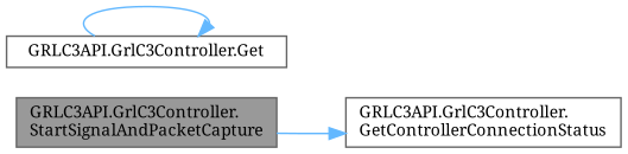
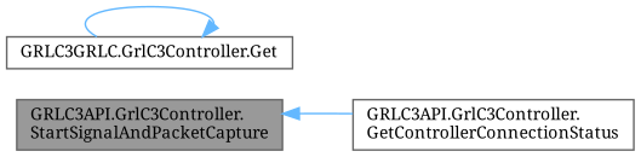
  digraph {
    fontname="Noto Serif"
    rankdir=LR
    node [color=grey40 fillcolor=white fontname="Noto Serif" fontsize=10 shape=box style=filled]
    edge [color=steelblue1 fontname="Noto Serif" fontsize=10 labelfontname=Helvetica labelfontsize=10 style=solid]
    n1 [color=gray40 fillcolor=grey60 fontcolor=black height=0.2 label="GRLC3API.GrlC3Controller.\lStartSignalAndPacketCapture" width=0.4]
    n2 [height=0.2 label="GRLC3API.GrlC3Controller.\lGetControllerConnectionStatus" width=0.4]
-   n3 [height=0.2 label="GRLC3API.GrlC3Controller.Get" width=0.4]
-   n1 -> n2
+   n3 [height=0.2 label="GRLC3GRLC.GrlC3Controller.Get" width=0.4]
+   n2 -> n1
    n3 -> n3
  }
